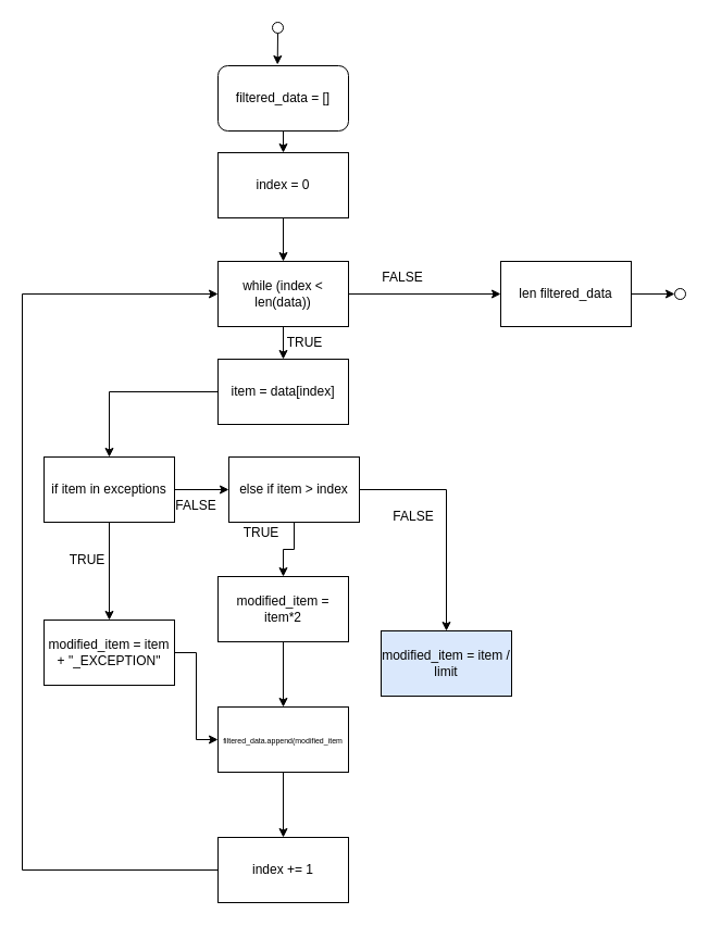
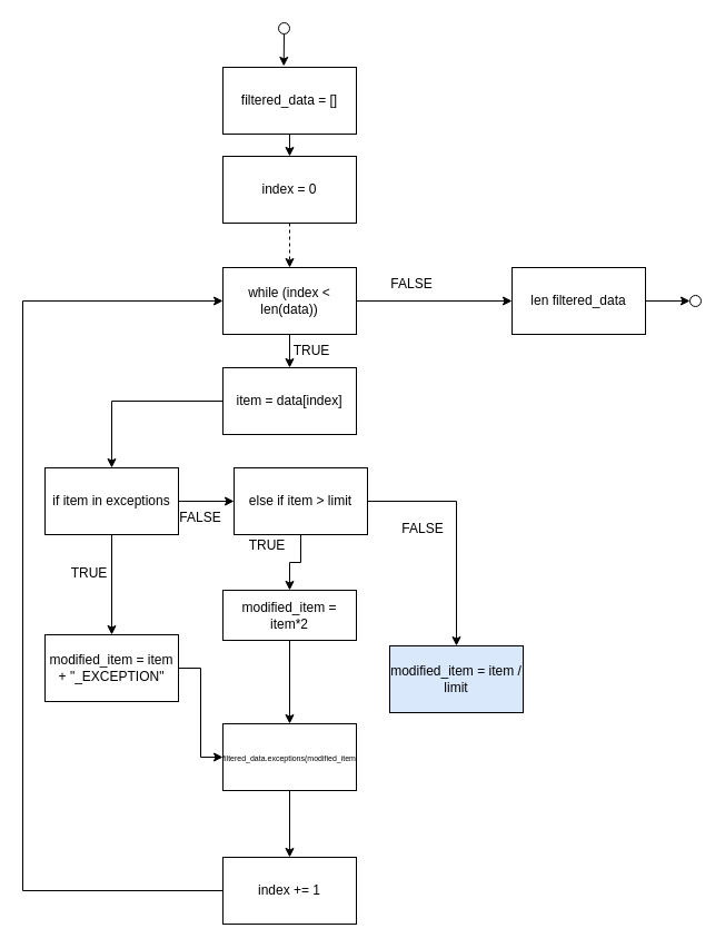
  <mxCell id="0" />
  <mxCell id="1" parent="0" />
  <mxCell id="2" style="edgeStyle=orthogonalEdgeStyle;rounded=0;orthogonalLoop=1;jettySize=auto;html=1;exitX=0.5;exitY=1;exitDx=0;exitDy=0;entryX=0.5;entryY=0;entryDx=0;entryDy=0;" edge="1" parent="1" source="3" target="5"><mxGeometry relative="1" as="geometry" /></mxCell>
- <mxCell id="3" value="filtered_data = []" style="whiteSpace=wrap;html=1;rounded=1;" vertex="1" parent="1"><mxGeometry x="200" y="60" width="120" height="60" as="geometry" /></mxCell>
- <mxCell id="4" style="edgeStyle=orthogonalEdgeStyle;rounded=0;orthogonalLoop=1;jettySize=auto;html=1;exitX=0.5;exitY=1;exitDx=0;exitDy=0;entryX=0.5;entryY=0;entryDx=0;entryDy=0;" edge="1" parent="1" source="5" target="8"><mxGeometry relative="1" as="geometry" /></mxCell>
+ <mxCell id="3" value="filtered_data = []" style="rounded=0;whiteSpace=wrap;html=1;" vertex="1" parent="1"><mxGeometry x="200" y="60" width="120" height="60" as="geometry" /></mxCell>
+ <mxCell id="4" style="edgeStyle=orthogonalEdgeStyle;rounded=0;orthogonalLoop=1;jettySize=auto;html=1;exitX=0.5;exitY=1;exitDx=0;exitDy=0;entryX=0.5;entryY=0;entryDx=0;entryDy=0;dashed=1;" edge="1" parent="1" source="5" target="8"><mxGeometry relative="1" as="geometry" /></mxCell>
  <mxCell id="5" value="index = 0" style="rounded=0;whiteSpace=wrap;html=1;" vertex="1" parent="1"><mxGeometry x="200" y="140" width="120" height="60" as="geometry" /></mxCell>
  <mxCell id="6" style="edgeStyle=orthogonalEdgeStyle;rounded=0;orthogonalLoop=1;jettySize=auto;html=1;exitX=0.5;exitY=1;exitDx=0;exitDy=0;entryX=0.5;entryY=0;entryDx=0;entryDy=0;" edge="1" parent="1" source="8" target="10"><mxGeometry relative="1" as="geometry" /></mxCell>
  <mxCell id="7" style="edgeStyle=orthogonalEdgeStyle;rounded=0;orthogonalLoop=1;jettySize=auto;html=1;exitX=1;exitY=0.5;exitDx=0;exitDy=0;entryX=0;entryY=0.5;entryDx=0;entryDy=0;" edge="1" parent="1" source="8" target="32"><mxGeometry relative="1" as="geometry"><mxPoint x="460" y="269.667" as="targetPoint" /></mxGeometry></mxCell>
  <mxCell id="8" value="while (index &amp;lt; len(data))" style="rounded=0;whiteSpace=wrap;html=1;" vertex="1" parent="1"><mxGeometry x="200" y="240" width="120" height="60" as="geometry" /></mxCell>
  <mxCell id="9" style="edgeStyle=orthogonalEdgeStyle;rounded=0;orthogonalLoop=1;jettySize=auto;html=1;exitX=0;exitY=0.5;exitDx=0;exitDy=0;entryX=0.5;entryY=0;entryDx=0;entryDy=0;" edge="1" parent="1" source="10" target="17"><mxGeometry relative="1" as="geometry" /></mxCell>
  <mxCell id="10" value="item = data[index]" style="rounded=0;whiteSpace=wrap;html=1;" vertex="1" parent="1"><mxGeometry x="200" y="330" width="120" height="60" as="geometry" /></mxCell>
  <mxCell id="11" value="modified_item = item / limit" style="rounded=0;whiteSpace=wrap;html=1;fillColor=#dae8fc;" vertex="1" parent="1"><mxGeometry x="350" y="580" width="120" height="60" as="geometry" /></mxCell>
  <mxCell id="12" style="edgeStyle=orthogonalEdgeStyle;rounded=0;orthogonalLoop=1;jettySize=auto;html=1;exitX=1;exitY=0.5;exitDx=0;exitDy=0;entryX=0;entryY=0.5;entryDx=0;entryDy=0;" edge="1" parent="1" source="13" target="21"><mxGeometry relative="1" as="geometry" /></mxCell>
  <mxCell id="13" value="modified_item = item + &quot;_EXCEPTION&quot;" style="rounded=0;whiteSpace=wrap;html=1;" vertex="1" parent="1"><mxGeometry x="40" y="570" width="120" height="60" as="geometry" /></mxCell>
  <mxCell id="14" value="TRUE" style="text;html=1;strokeColor=none;fillColor=none;align=center;verticalAlign=middle;whiteSpace=wrap;rounded=0;" vertex="1" parent="1"><mxGeometry x="50" y="500" width="60" height="30" as="geometry" /></mxCell>
  <mxCell id="15" style="edgeStyle=orthogonalEdgeStyle;rounded=0;orthogonalLoop=1;jettySize=auto;html=1;exitX=0.5;exitY=1;exitDx=0;exitDy=0;entryX=0.5;entryY=0;entryDx=0;entryDy=0;" edge="1" parent="1" source="17" target="13"><mxGeometry relative="1" as="geometry" /></mxCell>
  <mxCell id="16" style="edgeStyle=orthogonalEdgeStyle;rounded=0;orthogonalLoop=1;jettySize=auto;html=1;exitX=1;exitY=0.5;exitDx=0;exitDy=0;entryX=0;entryY=0.5;entryDx=0;entryDy=0;" edge="1" parent="1" source="17" target="26"><mxGeometry relative="1" as="geometry" /></mxCell>
  <mxCell id="17" value="if item in exceptions" style="rounded=0;whiteSpace=wrap;html=1;" vertex="1" parent="1"><mxGeometry x="40" y="420" width="120" height="60" as="geometry" /></mxCell>
  <mxCell id="18" style="edgeStyle=orthogonalEdgeStyle;rounded=0;orthogonalLoop=1;jettySize=auto;html=1;exitX=0.5;exitY=1;exitDx=0;exitDy=0;entryX=0.5;entryY=0;entryDx=0;entryDy=0;" edge="1" parent="1" source="19" target="21"><mxGeometry relative="1" as="geometry" /></mxCell>
- <mxCell id="19" value="modified_item = item*2" style="rounded=0;whiteSpace=wrap;html=1;" vertex="1" parent="1"><mxGeometry x="200" y="530" width="120" height="60" as="geometry" /></mxCell>
+ <mxCell id="19" value="modified_item = item*2" style="rounded=0;whiteSpace=wrap;html=1;" vertex="1" parent="1"><mxGeometry x="200" y="530" width="120" height="45" as="geometry" /></mxCell>
  <mxCell id="20" style="edgeStyle=orthogonalEdgeStyle;rounded=0;orthogonalLoop=1;jettySize=auto;html=1;exitX=0.5;exitY=1;exitDx=0;exitDy=0;entryX=0.5;entryY=0;entryDx=0;entryDy=0;" edge="1" parent="1" source="21" target="23"><mxGeometry relative="1" as="geometry" /></mxCell>
- <mxCell id="21" value="&lt;font style=&quot;font-size: 7px;&quot;&gt;filtered_data.append(modified_item&lt;/font&gt;" style="rounded=0;whiteSpace=wrap;html=1;" vertex="1" parent="1"><mxGeometry x="200" y="650" width="120" height="60" as="geometry" /></mxCell>
+ <mxCell id="21" value="&lt;font style=&quot;font-size: 7px;&quot;&gt;filtered_data.exceptions(modified_item&lt;/font&gt;" style="rounded=0;whiteSpace=wrap;html=1;" vertex="1" parent="1"><mxGeometry x="200" y="650" width="120" height="60" as="geometry" /></mxCell>
  <mxCell id="22" style="edgeStyle=orthogonalEdgeStyle;rounded=0;orthogonalLoop=1;jettySize=auto;html=1;exitX=1;exitY=0.5;exitDx=0;exitDy=0;entryX=0;entryY=0.5;entryDx=0;entryDy=0;" edge="1" parent="1" source="23" target="8"><mxGeometry relative="1" as="geometry"><mxPoint x="140" y="240" as="targetPoint" /><Array as="points"><mxPoint x="20" y="800" /><mxPoint x="20" y="270" /></Array></mxGeometry></mxCell>
  <mxCell id="23" value="index += 1" style="rounded=0;whiteSpace=wrap;html=1;" vertex="1" parent="1"><mxGeometry x="200" y="770" width="120" height="60" as="geometry" /></mxCell>
  <mxCell id="24" style="edgeStyle=orthogonalEdgeStyle;rounded=0;orthogonalLoop=1;jettySize=auto;html=1;exitX=0.5;exitY=1;exitDx=0;exitDy=0;entryX=0.5;entryY=0;entryDx=0;entryDy=0;" edge="1" parent="1" source="26" target="19"><mxGeometry relative="1" as="geometry" /></mxCell>
  <mxCell id="25" style="edgeStyle=orthogonalEdgeStyle;rounded=0;orthogonalLoop=1;jettySize=auto;html=1;exitX=1;exitY=0.5;exitDx=0;exitDy=0;entryX=0.5;entryY=0;entryDx=0;entryDy=0;" edge="1" parent="1" source="26" target="11"><mxGeometry relative="1" as="geometry" /></mxCell>
- <mxCell id="26" value="else if item &amp;gt; index" style="rounded=0;whiteSpace=wrap;html=1;" vertex="1" parent="1"><mxGeometry x="210" y="420" width="120" height="60" as="geometry" /></mxCell>
+ <mxCell id="26" value="else if item &amp;gt; limit" style="rounded=0;whiteSpace=wrap;html=1;" vertex="1" parent="1"><mxGeometry x="210" y="420" width="120" height="60" as="geometry" /></mxCell>
  <mxCell id="27" value="FALSE" style="text;html=1;strokeColor=none;fillColor=none;align=center;verticalAlign=middle;whiteSpace=wrap;rounded=0;" vertex="1" parent="1"><mxGeometry x="150" y="450" width="60" height="30" as="geometry" /></mxCell>
  <mxCell id="28" value="TRUE" style="text;html=1;strokeColor=none;fillColor=none;align=center;verticalAlign=middle;whiteSpace=wrap;rounded=0;" vertex="1" parent="1"><mxGeometry x="210" y="475" width="60" height="30" as="geometry" /></mxCell>
  <mxCell id="29" value="FALSE" style="text;html=1;strokeColor=none;fillColor=none;align=center;verticalAlign=middle;whiteSpace=wrap;rounded=0;" vertex="1" parent="1"><mxGeometry x="350" y="460" width="60" height="30" as="geometry" /></mxCell>
  <mxCell id="30" value="TRUE" style="text;html=1;strokeColor=none;fillColor=none;align=center;verticalAlign=middle;whiteSpace=wrap;rounded=0;" vertex="1" parent="1"><mxGeometry x="250" y="300" width="60" height="30" as="geometry" /></mxCell>
  <mxCell id="31" style="edgeStyle=orthogonalEdgeStyle;rounded=0;orthogonalLoop=1;jettySize=auto;html=1;exitX=1;exitY=0.5;exitDx=0;exitDy=0;entryX=0;entryY=0.5;entryDx=0;entryDy=0;" edge="1" parent="1" source="32" target="36"><mxGeometry relative="1" as="geometry" /></mxCell>
  <mxCell id="32" value="len filtered_data" style="rounded=0;whiteSpace=wrap;html=1;" vertex="1" parent="1"><mxGeometry x="460" y="240" width="120" height="60" as="geometry" /></mxCell>
  <mxCell id="33" value="FALSE" style="text;html=1;strokeColor=none;fillColor=none;align=center;verticalAlign=middle;whiteSpace=wrap;rounded=0;" vertex="1" parent="1"><mxGeometry x="340" y="240" width="60" height="30" as="geometry" /></mxCell>
  <mxCell id="34" style="edgeStyle=orthogonalEdgeStyle;rounded=0;orthogonalLoop=1;jettySize=auto;html=1;exitX=0.5;exitY=1;exitDx=0;exitDy=0;entryX=0.456;entryY=-0.017;entryDx=0;entryDy=0;entryPerimeter=0;" edge="1" parent="1" source="35" target="3"><mxGeometry relative="1" as="geometry" /></mxCell>
  <mxCell id="35" value="" style="ellipse;whiteSpace=wrap;html=1;aspect=fixed;" vertex="1" parent="1"><mxGeometry x="250" y="20" width="10" height="10" as="geometry" /></mxCell>
  <mxCell id="36" value="" style="ellipse;whiteSpace=wrap;html=1;aspect=fixed;" vertex="1" parent="1"><mxGeometry x="620" y="265" width="10" height="10" as="geometry" /></mxCell>
